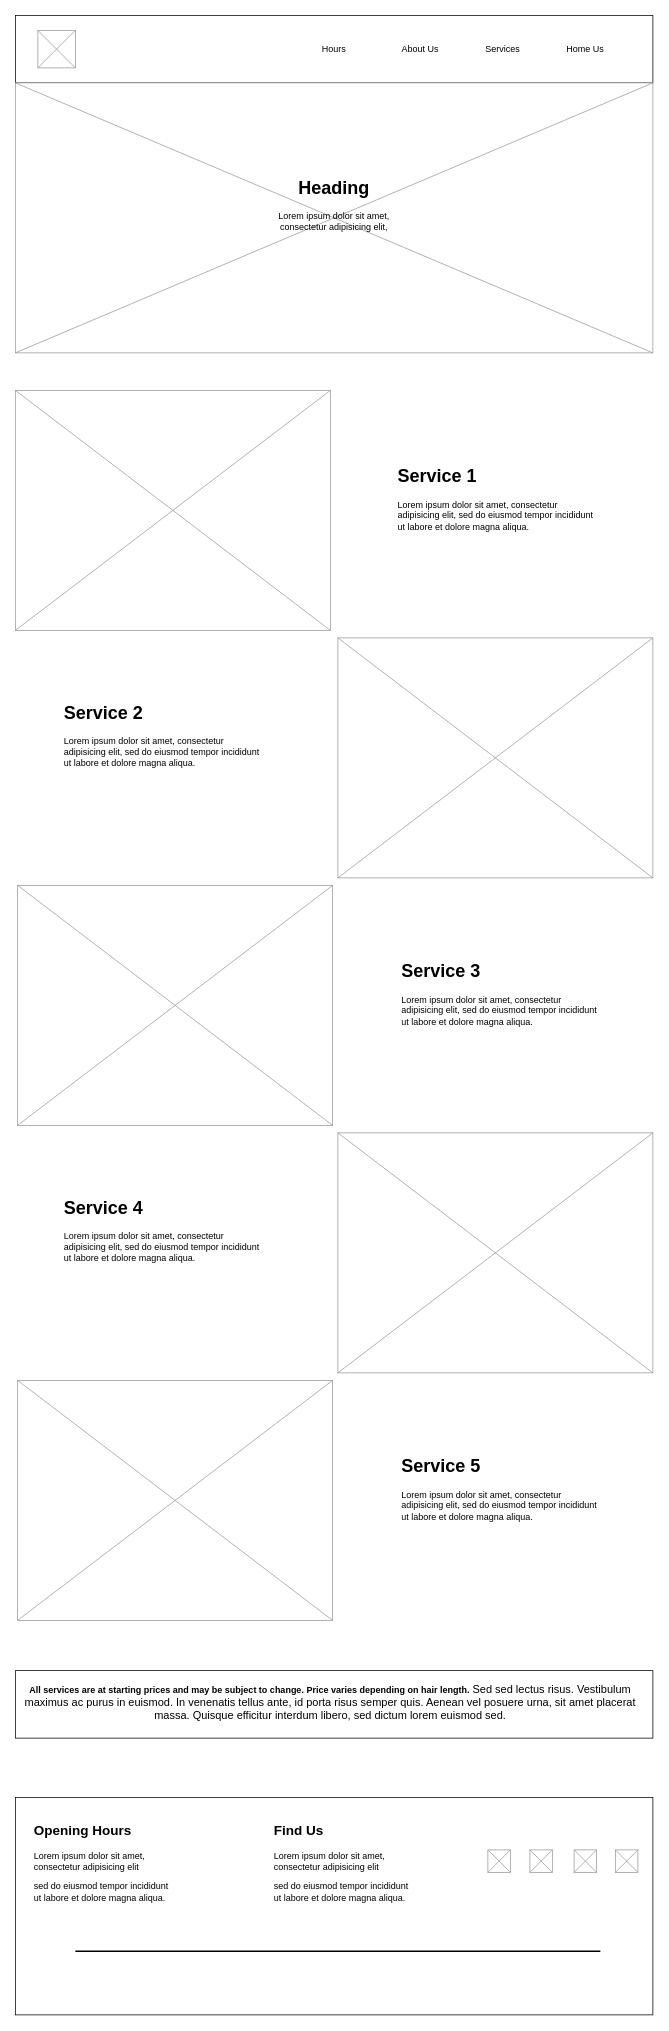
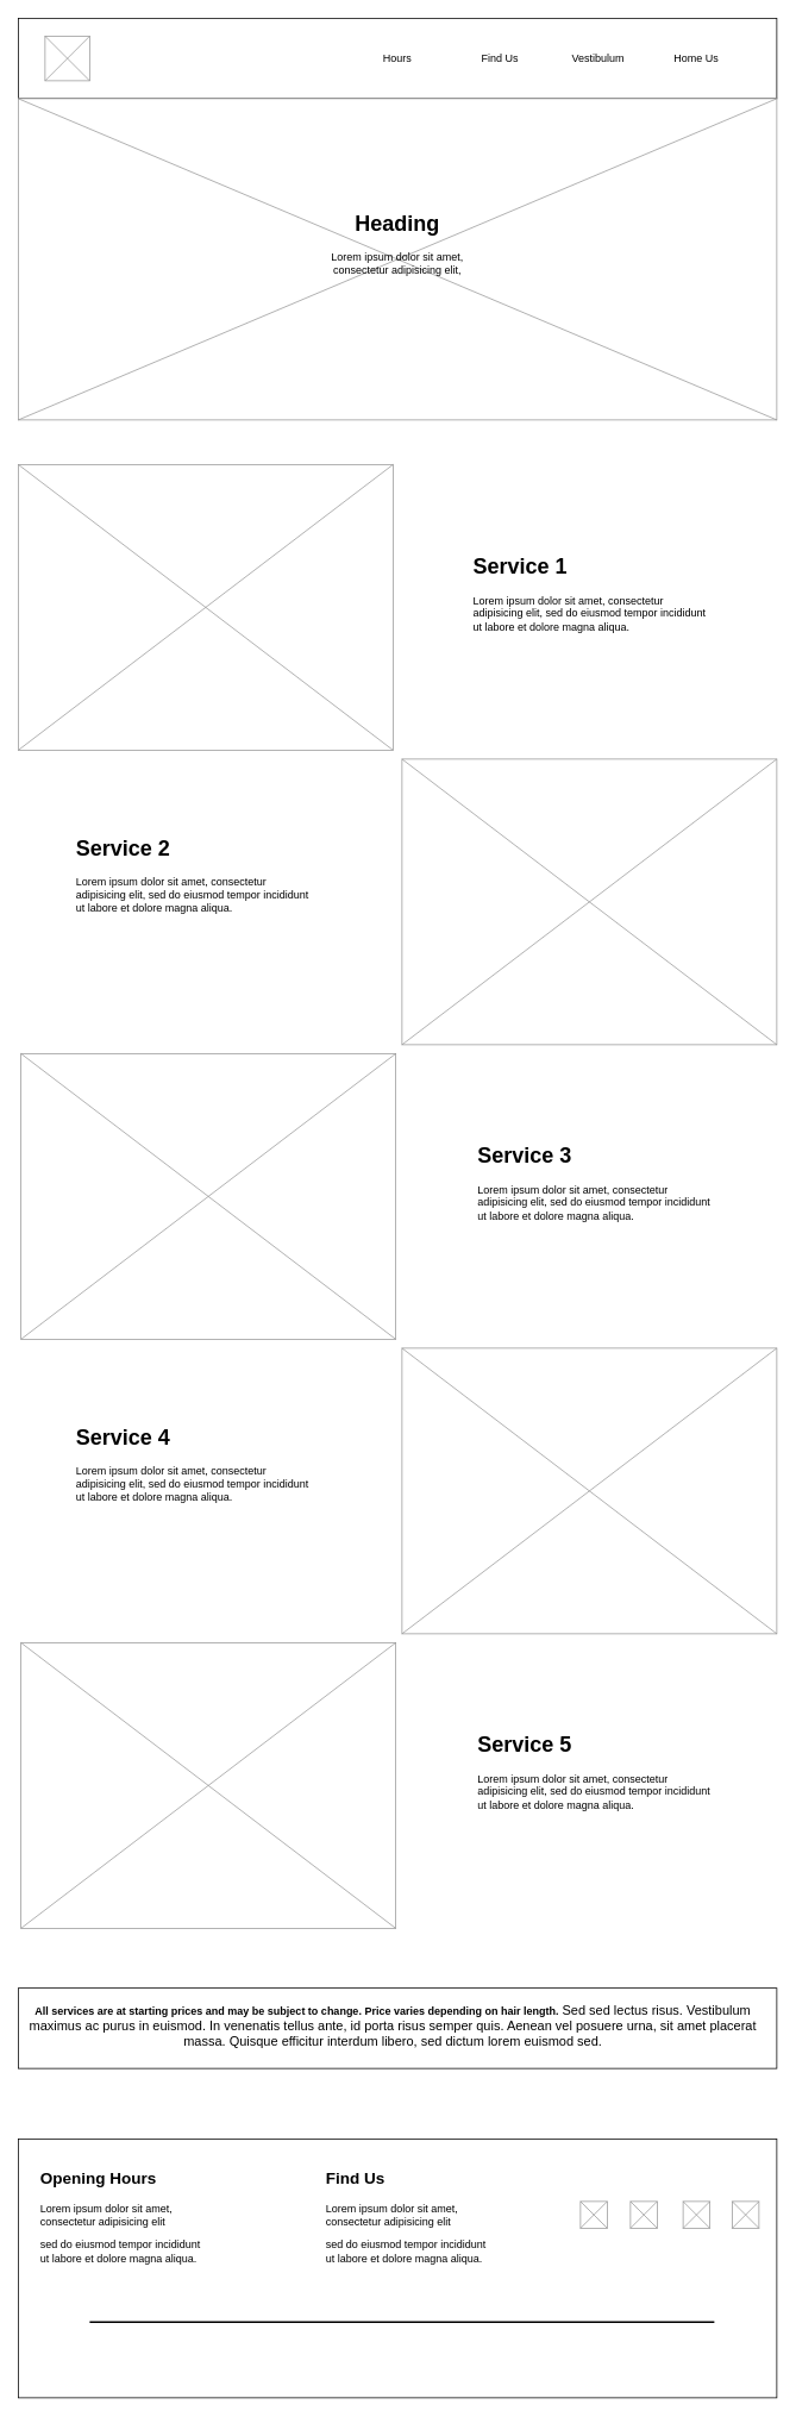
  <mxCell id="0" />
  <mxCell id="1" parent="0" />
  <mxCell id="2" value="" style="rounded=0;whiteSpace=wrap;html=1;" vertex="1" parent="1"><mxGeometry width="850" height="90" as="geometry" x="20" y="20" /></mxCell>
  <mxCell id="3" style="edgeStyle=orthogonalEdgeStyle;rounded=0;orthogonalLoop=1;jettySize=auto;html=1;exitX=0.5;exitY=1;exitDx=0;exitDy=0;" edge="1" parent="1" source="2" target="2"><mxGeometry relative="1" as="geometry" /></mxCell>
  <mxCell id="4" value="" style="verticalLabelPosition=bottom;shadow=0;dashed=0;align=center;html=1;verticalAlign=top;strokeWidth=1;shape=mxgraph.mockup.graphics.simpleIcon;strokeColor=#999999;fontSize=13;fontColor=#0066CC;" vertex="1" parent="1"><mxGeometry x="50" y="40" width="50" height="50" as="geometry" /></mxCell>
  <mxCell id="5" value="Hours" style="text;html=1;strokeColor=none;fillColor=none;align=center;verticalAlign=middle;whiteSpace=wrap;rounded=0;" vertex="1" parent="1"><mxGeometry x="405" y="50" width="80" height="30" as="geometry" /></mxCell>
- <mxCell id="6" value="Services" style="text;html=1;strokeColor=none;fillColor=none;align=center;verticalAlign=middle;whiteSpace=wrap;rounded=0;" vertex="1" parent="1"><mxGeometry x="630" y="50" width="80" height="30" as="geometry" /></mxCell>
- <mxCell id="7" value="About Us" style="text;html=1;strokeColor=none;fillColor=none;align=center;verticalAlign=middle;whiteSpace=wrap;rounded=0;" vertex="1" parent="1"><mxGeometry x="520" y="50" width="80" height="30" as="geometry" /></mxCell>
+ <mxCell id="6" value="Vestibulum" style="text;html=1;strokeColor=none;fillColor=none;align=center;verticalAlign=middle;whiteSpace=wrap;rounded=0;" vertex="1" parent="1"><mxGeometry x="630" y="50" width="80" height="30" as="geometry" /></mxCell>
+ <mxCell id="7" value="Find Us" style="text;html=1;strokeColor=none;fillColor=none;align=center;verticalAlign=middle;whiteSpace=wrap;rounded=0;" vertex="1" parent="1"><mxGeometry x="520" y="50" width="80" height="30" as="geometry" /></mxCell>
  <mxCell id="8" value="Home Us" style="text;html=1;strokeColor=none;fillColor=none;align=center;verticalAlign=middle;whiteSpace=wrap;rounded=0;" vertex="1" parent="1"><mxGeometry x="740" y="50" width="80" height="30" as="geometry" /></mxCell>
  <mxCell id="9" value="" style="verticalLabelPosition=bottom;shadow=0;dashed=0;align=center;html=1;verticalAlign=top;strokeWidth=1;shape=mxgraph.mockup.graphics.simpleIcon;strokeColor=#999999;fontSize=13;fontColor=#0066CC;" vertex="1" parent="1"><mxGeometry y="110" width="850" height="360" as="geometry" x="20" /></mxCell>
  <mxCell id="10" value="&lt;h1&gt;Heading&lt;/h1&gt;&lt;p&gt;Lorem ipsum dolor sit amet, consectetur adipisicing elit,&lt;/p&gt;" style="text;html=1;strokeColor=none;fillColor=none;spacing=5;spacingTop=-20;whiteSpace=wrap;overflow=hidden;rounded=0;align=center;" vertex="1" parent="1"><mxGeometry x="355" y="230" width="180" height="90" as="geometry" /></mxCell>
  <mxCell id="11" value="" style="rounded=0;whiteSpace=wrap;html=1;" vertex="1" parent="1"><mxGeometry y="2396" width="850" height="290" as="geometry" x="20" /></mxCell>
  <mxCell id="12" value="&lt;h2&gt;Opening Hours&amp;nbsp;&lt;/h2&gt;&lt;p&gt;Lorem ipsum dolor sit amet, consectetur adipisicing elit&lt;/p&gt;&lt;p&gt;sed do eiusmod tempor incididunt ut labore et dolore magna aliqua.&lt;br&gt;&lt;/p&gt;" style="text;html=1;strokeColor=none;fillColor=none;spacing=5;spacingTop=-20;whiteSpace=wrap;overflow=hidden;rounded=0;" vertex="1" parent="1"><mxGeometry x="40" y="2426" width="190" height="120" as="geometry" /></mxCell>
  <mxCell id="13" value="&lt;h2&gt;Find Us&lt;/h2&gt;&lt;p&gt;Lorem ipsum dolor sit amet, consectetur adipisicing elit&lt;/p&gt;&lt;p&gt;sed do eiusmod tempor incididunt ut labore et dolore magna aliqua.&lt;br&gt;&lt;/p&gt;" style="text;html=1;strokeColor=none;fillColor=none;spacing=5;spacingTop=-20;whiteSpace=wrap;overflow=hidden;rounded=0;" vertex="1" parent="1"><mxGeometry x="360" y="2426" width="190" height="120" as="geometry" /></mxCell>
  <mxCell id="14" value="" style="verticalLabelPosition=bottom;shadow=0;dashed=0;align=center;html=1;verticalAlign=top;strokeWidth=1;shape=mxgraph.mockup.graphics.simpleIcon;strokeColor=#999999;fontSize=13;fontColor=#0066CC;" vertex="1" parent="1"><mxGeometry x="820" y="2466" width="30" height="30" as="geometry" /></mxCell>
  <mxCell id="15" value="" style="verticalLabelPosition=bottom;shadow=0;dashed=0;align=center;html=1;verticalAlign=top;strokeWidth=1;shape=mxgraph.mockup.graphics.simpleIcon;strokeColor=#999999;fontSize=13;fontColor=#0066CC;" vertex="1" parent="1"><mxGeometry x="765" y="2466" width="30" height="30" as="geometry" /></mxCell>
  <mxCell id="16" value="" style="verticalLabelPosition=bottom;shadow=0;dashed=0;align=center;html=1;verticalAlign=top;strokeWidth=1;shape=mxgraph.mockup.graphics.simpleIcon;strokeColor=#999999;fontSize=13;fontColor=#0066CC;" vertex="1" parent="1"><mxGeometry x="650" y="2466" width="30" height="30" as="geometry" /></mxCell>
  <mxCell id="17" value="" style="verticalLabelPosition=bottom;shadow=0;dashed=0;align=center;html=1;verticalAlign=top;strokeWidth=1;shape=mxgraph.mockup.graphics.simpleIcon;strokeColor=#999999;fontSize=13;fontColor=#0066CC;" vertex="1" parent="1"><mxGeometry x="706" y="2466" width="30" height="30" as="geometry" /></mxCell>
  <mxCell id="18" value="" style="line;strokeWidth=2;html=1;" vertex="1" parent="1"><mxGeometry x="100" y="2596" width="700" height="10" as="geometry" /></mxCell>
  <mxCell id="19" value="" style="verticalLabelPosition=bottom;shadow=0;dashed=0;align=center;html=1;verticalAlign=top;strokeWidth=1;shape=mxgraph.mockup.graphics.simpleIcon;strokeColor=#999999;fontSize=13;fontColor=#0066CC;" vertex="1" parent="1"><mxGeometry x="450" y="850" width="420" height="320" as="geometry" /></mxCell>
  <mxCell id="20" value="&lt;h1&gt;Service 2&lt;/h1&gt;&lt;p&gt;Lorem ipsum dolor sit amet, consectetur adipisicing elit, sed do eiusmod tempor incididunt ut labore et dolore magna aliqua.&lt;/p&gt;" style="text;html=1;strokeColor=none;fillColor=none;spacing=5;spacingTop=-20;whiteSpace=wrap;overflow=hidden;rounded=0;" vertex="1" parent="1"><mxGeometry x="80" y="930" width="280" height="130" as="geometry" /></mxCell>
  <mxCell id="21" value="" style="verticalLabelPosition=bottom;shadow=0;dashed=0;align=center;html=1;verticalAlign=top;strokeWidth=1;shape=mxgraph.mockup.graphics.simpleIcon;strokeColor=#999999;fontSize=13;fontColor=#0066CC;" vertex="1" parent="1"><mxGeometry x="23" y="1180" width="420" height="320" as="geometry" /></mxCell>
  <mxCell id="22" value="&lt;h1&gt;Service 3&lt;/h1&gt;&lt;p&gt;Lorem ipsum dolor sit amet, consectetur adipisicing elit, sed do eiusmod tempor incididunt ut labore et dolore magna aliqua.&lt;/p&gt;" style="text;html=1;strokeColor=none;fillColor=none;spacing=5;spacingTop=-20;whiteSpace=wrap;overflow=hidden;rounded=0;" vertex="1" parent="1"><mxGeometry x="530" y="1275" width="280" height="130" as="geometry" /></mxCell>
  <mxCell id="23" value="" style="verticalLabelPosition=bottom;shadow=0;dashed=0;align=center;html=1;verticalAlign=top;strokeWidth=1;shape=mxgraph.mockup.graphics.simpleIcon;strokeColor=#999999;fontSize=13;fontColor=#0066CC;" vertex="1" parent="1"><mxGeometry y="520" width="420" height="320" as="geometry" x="20" /></mxCell>
  <mxCell id="24" value="&lt;h1&gt;Service 1&lt;/h1&gt;&lt;p&gt;Lorem ipsum dolor sit amet, consectetur adipisicing elit, sed do eiusmod tempor incididunt ut labore et dolore magna aliqua.&lt;/p&gt;" style="text;html=1;strokeColor=none;fillColor=none;spacing=5;spacingTop=-20;whiteSpace=wrap;overflow=hidden;rounded=0;" vertex="1" parent="1"><mxGeometry x="525" y="615" width="280" height="130" as="geometry" /></mxCell>
  <mxCell id="25" value="" style="verticalLabelPosition=bottom;shadow=0;dashed=0;align=center;html=1;verticalAlign=top;strokeWidth=1;shape=mxgraph.mockup.graphics.simpleIcon;strokeColor=#999999;fontSize=13;fontColor=#0066CC;" vertex="1" parent="1"><mxGeometry x="450" y="1510" width="420" height="320" as="geometry" /></mxCell>
  <mxCell id="26" value="&lt;h1&gt;Service 4&lt;/h1&gt;&lt;p&gt;Lorem ipsum dolor sit amet, consectetur adipisicing elit, sed do eiusmod tempor incididunt ut labore et dolore magna aliqua.&lt;/p&gt;" style="text;html=1;strokeColor=none;fillColor=none;spacing=5;spacingTop=-20;whiteSpace=wrap;overflow=hidden;rounded=0;" vertex="1" parent="1"><mxGeometry x="80" y="1590" width="280" height="130" as="geometry" /></mxCell>
  <mxCell id="27" value="" style="verticalLabelPosition=bottom;shadow=0;dashed=0;align=center;html=1;verticalAlign=top;strokeWidth=1;shape=mxgraph.mockup.graphics.simpleIcon;strokeColor=#999999;fontSize=13;fontColor=#0066CC;" vertex="1" parent="1"><mxGeometry x="23" y="1840" width="420" height="320" as="geometry" /></mxCell>
  <mxCell id="28" value="&lt;h1&gt;Service 5&lt;/h1&gt;&lt;p&gt;Lorem ipsum dolor sit amet, consectetur adipisicing elit, sed do eiusmod tempor incididunt ut labore et dolore magna aliqua.&lt;/p&gt;" style="text;html=1;strokeColor=none;fillColor=none;spacing=5;spacingTop=-20;whiteSpace=wrap;overflow=hidden;rounded=0;" vertex="1" parent="1"><mxGeometry x="530" y="1935" width="280" height="130" as="geometry" /></mxCell>
  <mxCell id="29" value="" style="rounded=0;whiteSpace=wrap;html=1;" vertex="1" parent="1"><mxGeometry y="2227" width="850" height="90" as="geometry" x="20" /></mxCell>
  <mxCell id="30" value="&lt;b&gt;All services are at starting prices and may be subject to change. Price varies depending on hair length.&lt;/b&gt;&lt;span style=&quot;color: rgb(68, 68, 68); font-family: Calibri, sans-serif, &amp;quot;Mongolian Baiti&amp;quot;, &amp;quot;Microsoft Yi Baiti&amp;quot;, &amp;quot;Javanese Text&amp;quot;, &amp;quot;Yu Gothic&amp;quot;; font-size: 14.667px; text-align: left;&quot;&gt;&amp;nbsp;&lt;/span&gt;&lt;span style=&quot;font-family: Calibri, sans-serif, &amp;quot;Mongolian Baiti&amp;quot;, &amp;quot;Microsoft Yi Baiti&amp;quot;, &amp;quot;Javanese Text&amp;quot;, &amp;quot;Yu Gothic&amp;quot;; font-size: 14.667px; text-align: left;&quot;&gt;Sed&lt;/span&gt;&lt;span style=&quot;font-family: Calibri, sans-serif, &amp;quot;Mongolian Baiti&amp;quot;, &amp;quot;Microsoft Yi Baiti&amp;quot;, &amp;quot;Javanese Text&amp;quot;, &amp;quot;Yu Gothic&amp;quot;; font-size: 14.667px; text-align: left;&quot;&gt; &lt;/span&gt;&lt;span style=&quot;font-family: Calibri, sans-serif, &amp;quot;Mongolian Baiti&amp;quot;, &amp;quot;Microsoft Yi Baiti&amp;quot;, &amp;quot;Javanese Text&amp;quot;, &amp;quot;Yu Gothic&amp;quot;; font-size: 14.667px; text-align: left;&quot;&gt;sed lectus risus. Vestibulum maximus ac purus in euismod. In venenatis tellus ante, id porta risus semper quis. Aenean vel posuere urna, sit amet placerat massa. Quisque efficitur interdum libero, sed dictum lorem euismod sed.&lt;/span&gt;" style="text;html=1;strokeColor=none;fillColor=none;align=center;verticalAlign=middle;whiteSpace=wrap;rounded=0;" vertex="1" parent="1"><mxGeometry x="30" y="2230" width="820" height="80" as="geometry" /></mxCell>
